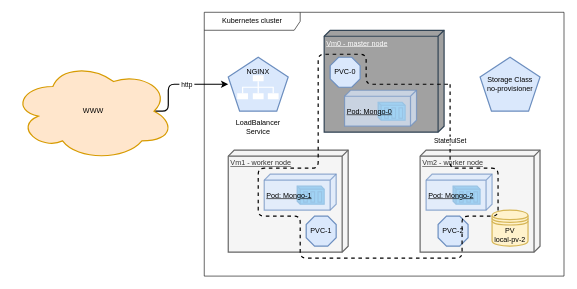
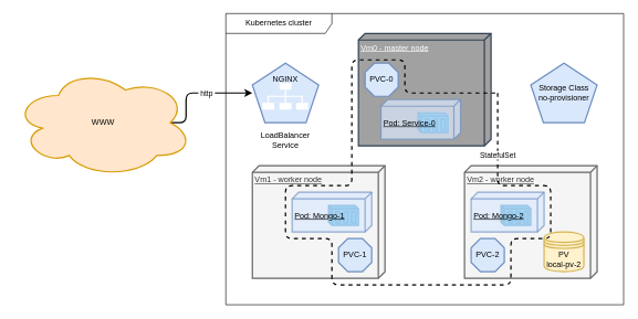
  <mxCell id="0" />
  <mxCell id="1" parent="0" />
  <mxCell id="2" value="Kubernetes cluster" style="shape=umlFrame;whiteSpace=wrap;html=1;width=160;height=30;" vertex="1" parent="1"><mxGeometry x="340" y="20" width="600" height="440" as="geometry" /></mxCell>
  <mxCell id="3" value="Vm0 - master node" style="verticalAlign=top;align=left;spacingTop=8;spacingLeft=2;spacingRight=12;shape=cube;size=10;direction=south;fontStyle=4;html=1;strokeWidth=2;fillColor=#A1A1A1;strokeColor=#314354;fontColor=#ffffff;" vertex="1" parent="1"><mxGeometry x="540" y="50" width="200" height="170" as="geometry" /></mxCell>
  <mxCell id="4" value="Vm1 - worker node" style="verticalAlign=top;align=left;spacingTop=8;spacingLeft=2;spacingRight=12;shape=cube;size=10;direction=south;fontStyle=4;html=1;strokeWidth=2;fillColor=#f5f5f5;strokeColor=#666666;fontColor=#333333;" vertex="1" parent="1"><mxGeometry x="380" y="250" width="200" height="170" as="geometry" /></mxCell>
  <mxCell id="5" value="Vm2 - worker node" style="verticalAlign=top;align=left;spacingTop=8;spacingLeft=2;spacingRight=12;shape=cube;size=10;direction=south;fontStyle=4;html=1;strokeWidth=2;fillColor=#f5f5f5;strokeColor=#666666;fontColor=#333333;" vertex="1" parent="1"><mxGeometry x="700" y="250" width="200" height="170" as="geometry" /></mxCell>
  <mxCell id="6" value="PV&lt;br&gt;local-pv-2" style="shape=datastore;whiteSpace=wrap;html=1;strokeWidth=2;fillColor=#fff2cc;strokeColor=#d6b656;" vertex="1" parent="1"><mxGeometry x="820" y="350" width="60" height="60" as="geometry" /></mxCell>
  <mxCell id="7" value="PVC-0" style="whiteSpace=wrap;html=1;shape=mxgraph.basic.octagon2;align=center;verticalAlign=middle;dx=7;strokeWidth=2;fillColor=#dae8fc;strokeColor=#6c8ebf;" vertex="1" parent="1"><mxGeometry x="550" y="95" width="50" height="50" as="geometry" /></mxCell>
  <mxCell id="8" value="PVC-1" style="whiteSpace=wrap;html=1;shape=mxgraph.basic.octagon2;align=center;verticalAlign=middle;dx=7;strokeWidth=2;fillColor=#dae8fc;strokeColor=#6c8ebf;" vertex="1" parent="1"><mxGeometry x="510" y="360" width="50" height="50" as="geometry" /></mxCell>
- <mxCell id="9" value="PVC-2" style="whiteSpace=wrap;html=1;shape=mxgraph.basic.octagon2;align=center;verticalAlign=middle;dx=7;strokeWidth=2;fillColor=#dae8fc;strokeColor=#6c8ebf;" vertex="1" parent="1"><mxGeometry x="730" y="360" width="50" height="50" as="geometry" /></mxCell>
+ <mxCell id="9" value="PVC-2" style="whiteSpace=wrap;html=1;shape=mxgraph.basic.octagon2;align=center;verticalAlign=middle;dx=7;strokeWidth=2;fillColor=#dae8fc;strokeColor=#6c8ebf;" vertex="1" parent="1"><mxGeometry x="710" y="360" width="50" height="50" as="geometry" /></mxCell>
  <mxCell id="10" value="" style="group;opacity=50;" vertex="1" connectable="0" parent="1"><mxGeometry x="495" y="310" width="45" height="30" as="geometry" /></mxCell>
  <mxCell id="11" value="" style="group" vertex="1" connectable="0" parent="10"><mxGeometry width="45" height="30" as="geometry" /></mxCell>
  <mxCell id="12" value="" style="group" vertex="1" connectable="0" parent="11"><mxGeometry width="45" height="30" as="geometry" /></mxCell>
  <mxCell id="13" value="" style="shape=cube;whiteSpace=wrap;html=1;boundedLbl=1;backgroundOutline=1;darkOpacity=0.05;darkOpacity2=0.1;labelBackgroundColor=#FFFFFF;labelBorderColor=none;strokeWidth=2;size=5;fillColor=#1ba1e2;fontColor=#ffffff;strokeColor=#006EAF;" vertex="1" parent="12"><mxGeometry width="45" height="30" as="geometry" /></mxCell>
  <mxCell id="14" value="" style="rounded=0;whiteSpace=wrap;html=1;labelBackgroundColor=#FFFFFF;labelBorderColor=none;strokeWidth=2;fillColor=none;fontColor=#ffffff;strokeColor=#006EAF;rotation=90;" vertex="1" parent="12"><mxGeometry x="5.192" y="15" width="17.308" height="6" as="geometry" /></mxCell>
  <mxCell id="15" value="" style="rounded=0;whiteSpace=wrap;html=1;labelBackgroundColor=#FFFFFF;labelBorderColor=none;strokeWidth=2;fillColor=none;fontColor=#ffffff;strokeColor=#006EAF;rotation=90;" vertex="1" parent="12"><mxGeometry x="17.308" y="15" width="17.308" height="6" as="geometry" /></mxCell>
  <mxCell id="16" value="" style="rounded=0;whiteSpace=wrap;html=1;labelBackgroundColor=#FFFFFF;labelBorderColor=none;strokeWidth=2;fillColor=none;fontColor=#ffffff;strokeColor=#006EAF;rotation=90;" vertex="1" parent="12"><mxGeometry x="29.077" y="15" width="17.308" height="6" as="geometry" /></mxCell>
  <mxCell id="17" value="Storage Class&lt;br&gt;no-provisioner" style="whiteSpace=wrap;html=1;shape=mxgraph.basic.pentagon;strokeWidth=2;fillColor=#dae8fc;strokeColor=#6c8ebf;" vertex="1" parent="1"><mxGeometry x="800" y="95" width="100" height="90" as="geometry" /></mxCell>
  <mxCell id="18" value="" style="group" vertex="1" connectable="0" parent="1"><mxGeometry x="380" y="95" width="100" height="90" as="geometry" /></mxCell>
  <mxCell id="19" value="" style="group" vertex="1" connectable="0" parent="18"><mxGeometry width="100" height="90" as="geometry" /></mxCell>
  <mxCell id="20" value="&lt;br&gt;&lt;br&gt;&lt;br&gt;&lt;br&gt;NGINX&lt;br&gt;&lt;br&gt;&lt;br&gt;&lt;br&gt;&lt;br&gt;&lt;br&gt;LoadBalancer Service&lt;br&gt;" style="whiteSpace=wrap;html=1;shape=mxgraph.basic.pentagon;strokeWidth=2;fillColor=#dae8fc;strokeColor=#6c8ebf;" vertex="1" parent="19"><mxGeometry width="100" height="90" as="geometry" /></mxCell>
  <mxCell id="21" value="" style="rounded=0;whiteSpace=wrap;html=1;strokeWidth=2;strokeColor=none;" vertex="1" parent="19"><mxGeometry x="41" y="60" width="18" height="10" as="geometry" /></mxCell>
  <mxCell id="22" value="" style="rounded=0;whiteSpace=wrap;html=1;strokeWidth=2;strokeColor=none;" vertex="1" parent="19"><mxGeometry x="66" y="60" width="18" height="10" as="geometry" /></mxCell>
  <mxCell id="23" style="edgeStyle=orthogonalEdgeStyle;rounded=0;orthogonalLoop=1;jettySize=auto;html=1;endArrow=none;endFill=0;strokeColor=#FFFFFF;strokeWidth=2;" edge="1" parent="19" source="24"><mxGeometry relative="1" as="geometry"><mxPoint x="50" y="50" as="targetPoint" /><Array as="points"><mxPoint x="24" y="50" /></Array></mxGeometry></mxCell>
  <mxCell id="24" value="" style="rounded=0;whiteSpace=wrap;html=1;strokeWidth=2;strokeColor=none;" vertex="1" parent="19"><mxGeometry x="15" y="60" width="18" height="10" as="geometry" /></mxCell>
  <mxCell id="25" style="edgeStyle=orthogonalEdgeStyle;rounded=0;orthogonalLoop=1;jettySize=auto;html=1;entryX=0.5;entryY=0;entryDx=0;entryDy=0;endArrow=none;endFill=0;strokeColor=#FFFFFF;strokeWidth=2;startArrow=none;exitX=0.5;exitY=0;exitDx=0;exitDy=0;" edge="1" parent="19" source="29" target="21"><mxGeometry relative="1" as="geometry"><Array as="points" /></mxGeometry></mxCell>
  <mxCell id="26" value="" style="rounded=0;whiteSpace=wrap;html=1;strokeWidth=2;strokeColor=none;" vertex="1" parent="19"><mxGeometry x="41" y="30" width="18" height="10" as="geometry" /></mxCell>
  <mxCell id="27" style="edgeStyle=orthogonalEdgeStyle;rounded=0;orthogonalLoop=1;jettySize=auto;html=1;entryX=0.5;entryY=0;entryDx=0;entryDy=0;endArrow=none;endFill=0;strokeColor=#FFFFFF;strokeWidth=2;" edge="1" parent="19" target="22"><mxGeometry relative="1" as="geometry"><mxPoint x="50" y="50" as="sourcePoint" /><Array as="points"><mxPoint x="71" y="50" /><mxPoint x="75" y="50" /></Array></mxGeometry></mxCell>
  <mxCell id="28" value="" style="edgeStyle=orthogonalEdgeStyle;rounded=0;orthogonalLoop=1;jettySize=auto;html=1;endArrow=none;endFill=0;strokeColor=#FFFFFF;strokeWidth=2;entryX=0.5;entryY=1;entryDx=0;entryDy=0;" edge="1" parent="19" target="26"><mxGeometry relative="1" as="geometry"><mxPoint x="50" y="50" as="sourcePoint" /><mxPoint x="50.0" y="60" as="targetPoint" /><Array as="points" /></mxGeometry></mxCell>
  <mxCell id="29" value="" style="ellipse;whiteSpace=wrap;html=1;aspect=fixed;strokeWidth=2;strokeColor=none;" vertex="1" parent="19"><mxGeometry x="49" y="50" width="2" height="2" as="geometry" /></mxCell>
  <mxCell id="30" value="" style="endArrow=none;html=1;strokeWidth=2;rounded=1;shadow=0;strokeColor=default;dashed=1;" edge="1" parent="1"><mxGeometry width="50" height="50" relative="1" as="geometry"><mxPoint x="750" y="140" as="sourcePoint" /><mxPoint x="750" y="140" as="targetPoint" /><Array as="points"><mxPoint x="750" y="280" /><mxPoint x="830" y="280" /><mxPoint x="830" y="360" /><mxPoint x="770" y="360" /><mxPoint x="770" y="430" /><mxPoint x="500" y="430" /><mxPoint x="500" y="360" /><mxPoint x="430" y="360" /><mxPoint x="430" y="280" /><mxPoint x="530" y="280" /><mxPoint x="530" y="90" /><mxPoint x="610" y="90" /><mxPoint x="610" y="140" /><mxPoint x="750" y="140" /></Array></mxGeometry></mxCell>
  <mxCell id="31" value="StatefulSet" style="edgeLabel;html=1;align=center;verticalAlign=middle;resizable=0;points=[];" vertex="1" connectable="0" parent="30"><mxGeometry x="-0.874" y="-1" relative="1" as="geometry"><mxPoint as="offset" /></mxGeometry></mxCell>
  <mxCell id="32" value="" style="group" vertex="1" connectable="0" parent="1"><mxGeometry x="755" y="310" width="45" height="30" as="geometry" /></mxCell>
  <mxCell id="33" value="" style="shape=cube;whiteSpace=wrap;html=1;boundedLbl=1;backgroundOutline=1;darkOpacity=0.05;darkOpacity2=0.1;labelBackgroundColor=#FFFFFF;labelBorderColor=none;strokeWidth=2;size=5;fillColor=#1ba1e2;fontColor=#ffffff;strokeColor=#006EAF;" vertex="1" parent="32"><mxGeometry width="45" height="30" as="geometry" /></mxCell>
  <mxCell id="34" value="" style="rounded=0;whiteSpace=wrap;html=1;labelBackgroundColor=#FFFFFF;labelBorderColor=none;strokeWidth=2;fillColor=none;fontColor=#ffffff;strokeColor=#006EAF;rotation=90;" vertex="1" parent="32"><mxGeometry x="5.192" y="15" width="17.308" height="6" as="geometry" /></mxCell>
  <mxCell id="35" value="" style="rounded=0;whiteSpace=wrap;html=1;labelBackgroundColor=#FFFFFF;labelBorderColor=none;strokeWidth=2;fillColor=none;fontColor=#ffffff;strokeColor=#006EAF;rotation=90;" vertex="1" parent="32"><mxGeometry x="17.308" y="15" width="17.308" height="6" as="geometry" /></mxCell>
  <mxCell id="36" value="" style="rounded=0;whiteSpace=wrap;html=1;labelBackgroundColor=#FFFFFF;labelBorderColor=none;strokeWidth=2;fillColor=none;fontColor=#ffffff;strokeColor=#006EAF;rotation=90;" vertex="1" parent="32"><mxGeometry x="29.077" y="15" width="17.308" height="6" as="geometry" /></mxCell>
  <mxCell id="37" value="" style="group" vertex="1" connectable="0" parent="1"><mxGeometry x="630" y="170" width="45" height="30" as="geometry" /></mxCell>
  <mxCell id="38" value="" style="shape=cube;whiteSpace=wrap;html=1;boundedLbl=1;backgroundOutline=1;darkOpacity=0.05;darkOpacity2=0.1;labelBackgroundColor=#FFFFFF;labelBorderColor=none;strokeWidth=2;size=5;fillColor=#1ba1e2;fontColor=#ffffff;strokeColor=#006EAF;" vertex="1" parent="37"><mxGeometry width="45" height="30" as="geometry" /></mxCell>
  <mxCell id="39" value="" style="rounded=0;whiteSpace=wrap;html=1;labelBackgroundColor=#FFFFFF;labelBorderColor=none;strokeWidth=2;fillColor=none;fontColor=#ffffff;strokeColor=#006EAF;rotation=90;" vertex="1" parent="37"><mxGeometry x="5.192" y="15" width="17.308" height="6" as="geometry" /></mxCell>
  <mxCell id="40" value="" style="rounded=0;whiteSpace=wrap;html=1;labelBackgroundColor=#FFFFFF;labelBorderColor=none;strokeWidth=2;fillColor=none;fontColor=#ffffff;strokeColor=#006EAF;rotation=90;" vertex="1" parent="37"><mxGeometry x="17.308" y="15" width="17.308" height="6" as="geometry" /></mxCell>
  <mxCell id="41" value="" style="rounded=0;whiteSpace=wrap;html=1;labelBackgroundColor=#FFFFFF;labelBorderColor=none;strokeWidth=2;fillColor=none;fontColor=#ffffff;strokeColor=#006EAF;rotation=90;" vertex="1" parent="37"><mxGeometry x="29.077" y="15" width="17.308" height="6" as="geometry" /></mxCell>
- <mxCell id="42" value="&lt;br&gt;Pod: Mongo-0" style="verticalAlign=top;align=left;spacingTop=8;spacingLeft=2;spacingRight=12;shape=cube;size=10;direction=south;fontStyle=4;html=1;strokeWidth=2;fillColor=#dae8fc;strokeColor=#6c8ebf;opacity=70;" vertex="1" parent="1"><mxGeometry x="574" y="150" width="120" height="60" as="geometry" /></mxCell>
+ <mxCell id="42" value="&lt;br&gt;Pod: Service-0" style="verticalAlign=top;align=left;spacingTop=8;spacingLeft=2;spacingRight=12;shape=cube;size=10;direction=south;fontStyle=4;html=1;strokeWidth=2;fillColor=#dae8fc;strokeColor=#6c8ebf;opacity=70;" vertex="1" parent="1"><mxGeometry x="574" y="150" width="120" height="60" as="geometry" /></mxCell>
  <mxCell id="43" value="&lt;br&gt;Pod: Mongo-2" style="verticalAlign=top;align=left;spacingTop=8;spacingLeft=2;spacingRight=12;shape=cube;size=10;direction=south;fontStyle=4;html=1;strokeWidth=2;fillColor=#dae8fc;strokeColor=#6c8ebf;opacity=70;" vertex="1" parent="1"><mxGeometry x="710" y="290" width="110" height="60" as="geometry" /></mxCell>
  <mxCell id="44" value="&lt;br&gt;Pod: Mongo-1" style="verticalAlign=top;align=left;spacingTop=8;spacingLeft=2;spacingRight=12;shape=cube;size=10;direction=south;fontStyle=4;html=1;strokeWidth=2;fillColor=#dae8fc;strokeColor=#6c8ebf;opacity=70;" vertex="1" parent="1"><mxGeometry x="440" y="290" width="120" height="60" as="geometry" /></mxCell>
  <mxCell id="45" style="edgeStyle=orthogonalEdgeStyle;rounded=1;orthogonalLoop=1;jettySize=auto;html=1;shadow=0;endArrow=classic;endFill=1;strokeColor=default;strokeWidth=2;" edge="1" parent="1" source="47" target="20"><mxGeometry relative="1" as="geometry"><Array as="points"><mxPoint x="280" y="185" /><mxPoint x="280" y="140" /></Array></mxGeometry></mxCell>
  <mxCell id="46" value="&amp;nbsp;http&amp;nbsp;" style="edgeLabel;html=1;align=center;verticalAlign=middle;resizable=0;points=[];" vertex="1" connectable="0" parent="45"><mxGeometry x="0.667" y="3" relative="1" as="geometry"><mxPoint x="-19" y="3" as="offset" /></mxGeometry></mxCell>
  <mxCell id="47" value="" style="rounded=0;whiteSpace=wrap;html=1;labelBackgroundColor=none;labelBorderColor=none;strokeWidth=2;fillColor=#A1A1A1;" vertex="1" parent="1"><mxGeometry x="80" y="162.5" width="40" height="45" as="geometry" /></mxCell>
  <mxCell id="48" value="WWW" style="ellipse;shape=cloud;whiteSpace=wrap;html=1;labelBackgroundColor=none;labelBorderColor=none;strokeWidth=2;fillColor=#ffe6cc;strokeColor=#d79b00;" vertex="1" parent="1"><mxGeometry x="20" y="102.5" width="270" height="165" as="geometry" /></mxCell>
